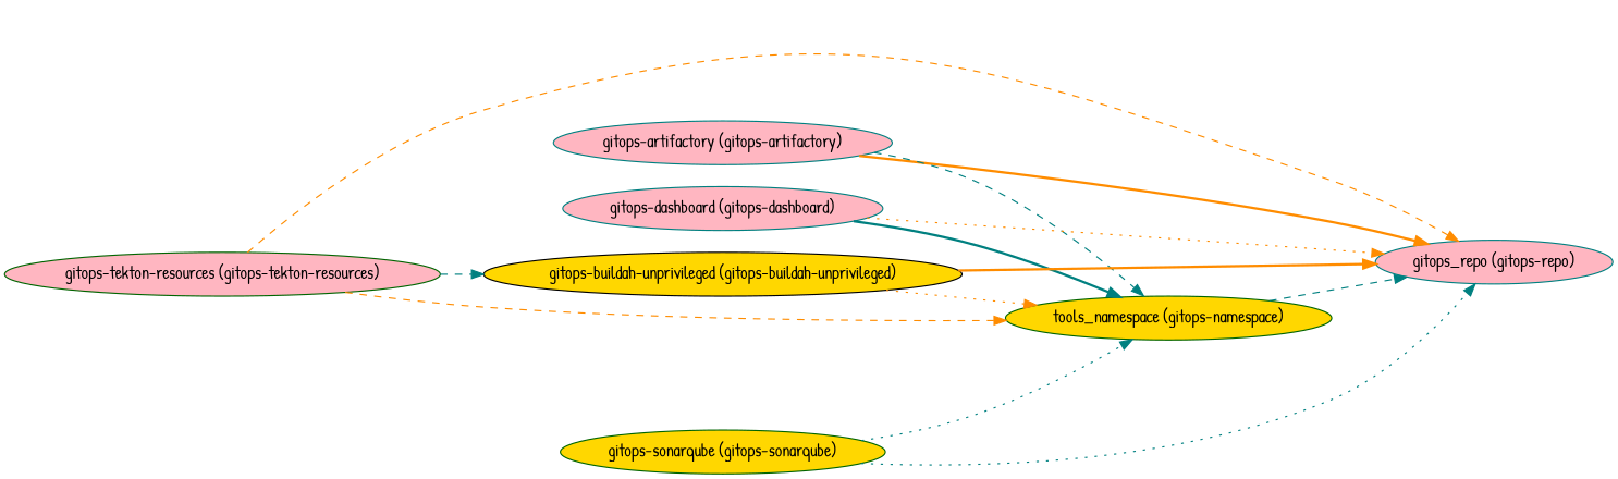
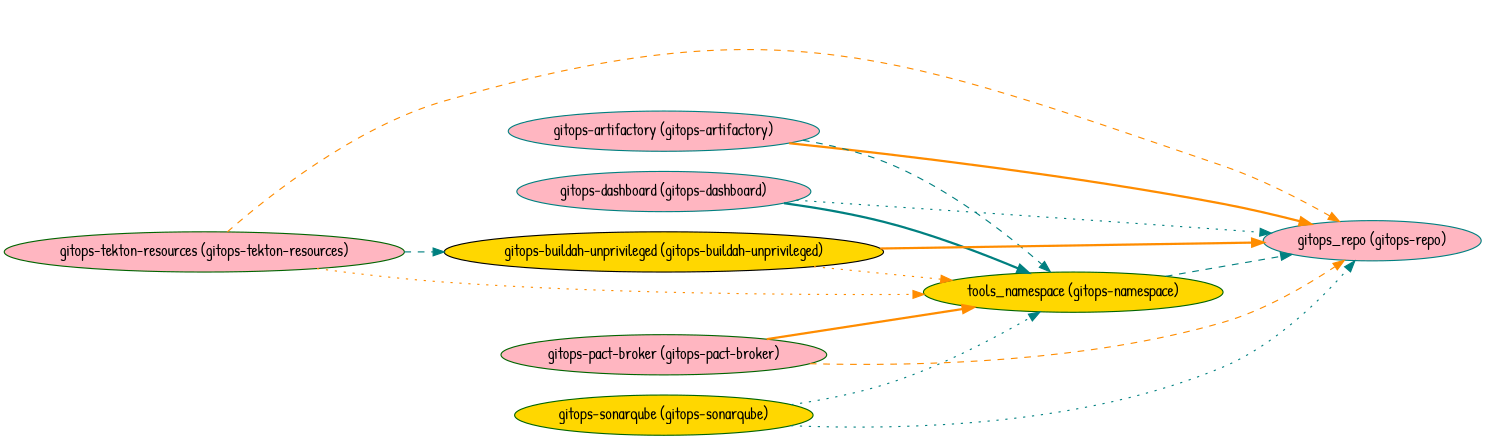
  digraph {
    fontname="Patrick Hand"
    rankdir=LR
    node [color=darkgreen fillcolor=lightpink fontname="Patrick Hand" style=filled]
    edge [color=darkorange fontname="Patrick Hand" style=dashed]
    "gitops-artifactory (gitops-artifactory)" [color=teal]
    "gitops_repo (gitops-repo)" [color=teal]
    "tools_namespace (gitops-namespace)" [fillcolor=gold]
    "gitops-dashboard (gitops-dashboard)" [color=teal]
+   "gitops-pact-broker (gitops-pact-broker)"
    "gitops-sonarqube (gitops-sonarqube)" [fillcolor=gold]
    "gitops-tekton-resources (gitops-tekton-resources)"
    "gitops-buildah-unprivileged (gitops-buildah-unprivileged)" [color=black fillcolor=gold]
    "gitops-artifactory (gitops-artifactory)" -> "gitops_repo (gitops-repo)" [style=bold]
    "gitops-artifactory (gitops-artifactory)" -> "tools_namespace (gitops-namespace)" [color=teal]
    "tools_namespace (gitops-namespace)" -> "gitops_repo (gitops-repo)" [color=teal]
-   "gitops-dashboard (gitops-dashboard)" -> "gitops_repo (gitops-repo)" [style=dotted]
+   "gitops-dashboard (gitops-dashboard)" -> "gitops_repo (gitops-repo)" [color=teal style=dotted]
    "gitops-dashboard (gitops-dashboard)" -> "tools_namespace (gitops-namespace)" [color=teal style=bold]
+   "gitops-pact-broker (gitops-pact-broker)" -> "gitops_repo (gitops-repo)"
+   "gitops-pact-broker (gitops-pact-broker)" -> "tools_namespace (gitops-namespace)" [style=bold]
    "gitops-sonarqube (gitops-sonarqube)" -> "gitops_repo (gitops-repo)" [color=teal style=dotted]
    "gitops-sonarqube (gitops-sonarqube)" -> "tools_namespace (gitops-namespace)" [color=teal style=dotted]
    "gitops-tekton-resources (gitops-tekton-resources)" -> "gitops_repo (gitops-repo)"
-   "gitops-tekton-resources (gitops-tekton-resources)" -> "tools_namespace (gitops-namespace)"
+   "gitops-tekton-resources (gitops-tekton-resources)" -> "tools_namespace (gitops-namespace)" [style=dotted]
    "gitops-tekton-resources (gitops-tekton-resources)" -> "gitops-buildah-unprivileged (gitops-buildah-unprivileged)" [color=teal]
    "gitops-buildah-unprivileged (gitops-buildah-unprivileged)" -> "gitops_repo (gitops-repo)" [style=bold]
    "gitops-buildah-unprivileged (gitops-buildah-unprivileged)" -> "tools_namespace (gitops-namespace)" [style=dotted]
  }
